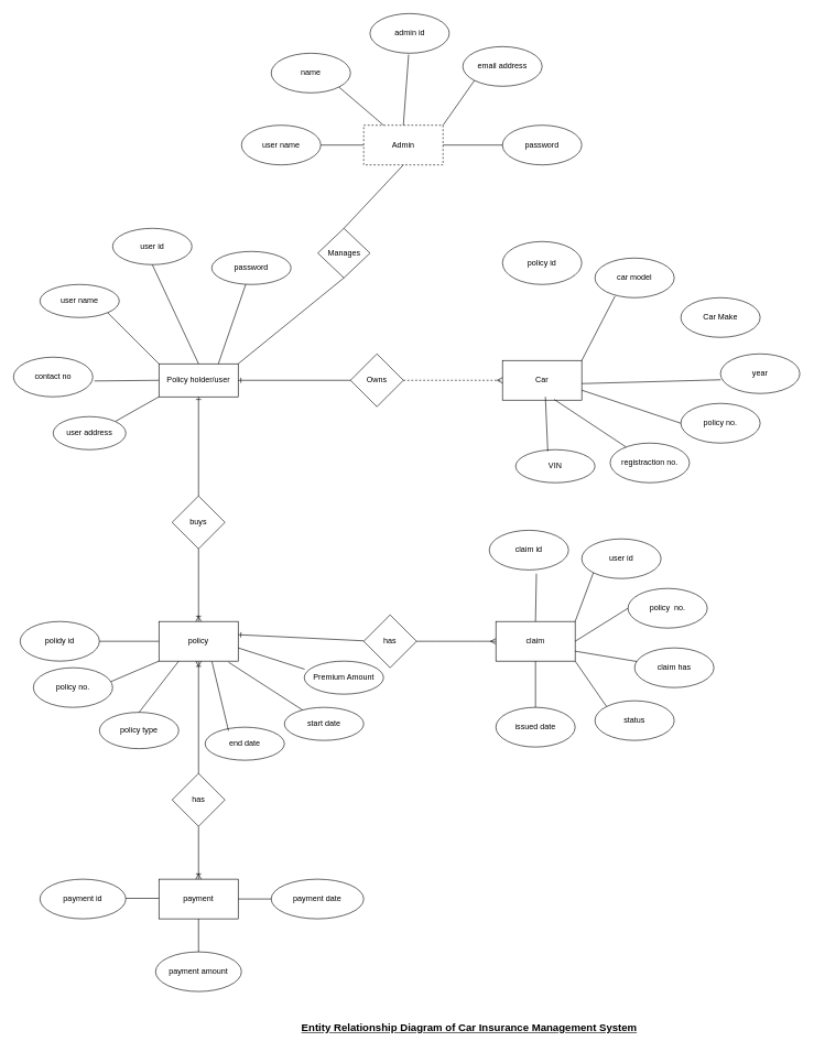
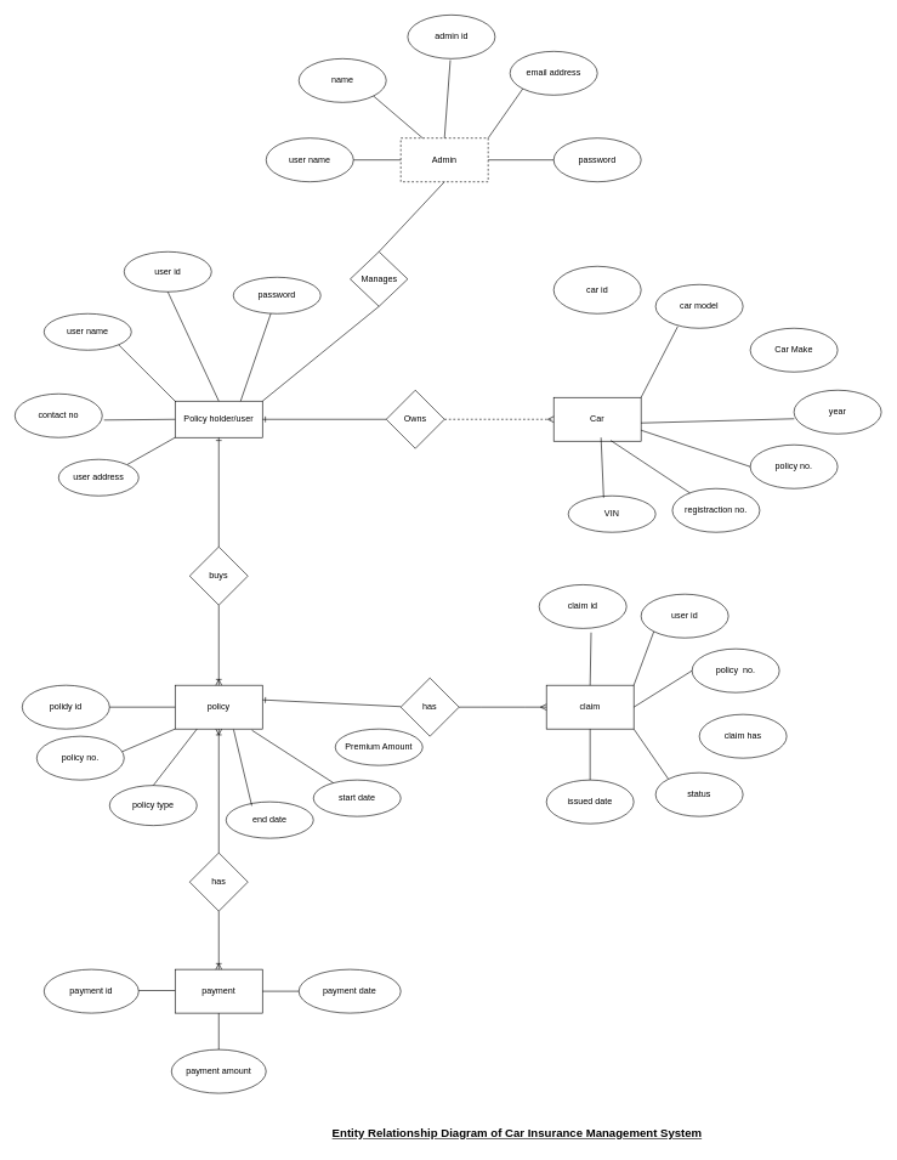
  <mxCell id="0" />
  <mxCell id="1" parent="0" />
  <mxCell id="2" value="Policy holder/user" style="rounded=0;whiteSpace=wrap;html=1;" parent="1" vertex="1"><mxGeometry x="240" y="550" width="120" height="50" as="geometry" /></mxCell>
  <mxCell id="3" value="buys" style="rhombus;whiteSpace=wrap;html=1;rounded=0;" parent="1" vertex="1"><mxGeometry x="260" y="750" width="80" height="80" as="geometry" /></mxCell>
  <mxCell id="4" value="policy" style="whiteSpace=wrap;html=1;rounded=0;" parent="1" vertex="1"><mxGeometry x="240" y="940" width="120" height="60" as="geometry" /></mxCell>
  <mxCell id="5" value="user id" style="ellipse;whiteSpace=wrap;html=1;" parent="1" vertex="1"><mxGeometry x="170" y="345" width="120" height="55" as="geometry" /></mxCell>
  <mxCell id="6" value="password" style="ellipse;whiteSpace=wrap;html=1;" parent="1" vertex="1"><mxGeometry x="320" y="380" width="120" height="50" as="geometry" /></mxCell>
  <mxCell id="7" value="" style="endArrow=none;html=1;rounded=0;entryX=0.5;entryY=1;entryDx=0;entryDy=0;exitX=0.5;exitY=0;exitDx=0;exitDy=0;" parent="1" source="2" target="5" edge="1"><mxGeometry width="50" height="50" relative="1" as="geometry"><mxPoint x="390" y="640" as="sourcePoint" /><mxPoint x="440" y="590" as="targetPoint" /></mxGeometry></mxCell>
  <mxCell id="8" value="contact no" style="ellipse;whiteSpace=wrap;html=1;" parent="1" vertex="1"><mxGeometry x="20" y="540" width="120" height="60" as="geometry" /></mxCell>
  <mxCell id="9" value="user name" style="ellipse;whiteSpace=wrap;html=1;" parent="1" vertex="1"><mxGeometry x="60" y="430" width="120" height="50" as="geometry" /></mxCell>
  <mxCell id="10" value="" style="endArrow=none;html=1;rounded=0;exitX=1.02;exitY=0.6;exitDx=0;exitDy=0;exitPerimeter=0;entryX=0;entryY=0.5;entryDx=0;entryDy=0;" parent="1" source="8" target="2" edge="1"><mxGeometry width="50" height="50" relative="1" as="geometry"><mxPoint x="310" y="650" as="sourcePoint" /><mxPoint x="230" y="575" as="targetPoint" /></mxGeometry></mxCell>
  <mxCell id="11" value="" style="endArrow=none;html=1;rounded=0;entryX=0;entryY=0;entryDx=0;entryDy=0;exitX=1;exitY=1;exitDx=0;exitDy=0;" parent="1" source="9" target="2" edge="1"><mxGeometry width="50" height="50" relative="1" as="geometry"><mxPoint x="310" y="620" as="sourcePoint" /><mxPoint x="360" y="570" as="targetPoint" /></mxGeometry></mxCell>
  <mxCell id="12" value="policy type" style="ellipse;whiteSpace=wrap;html=1;" parent="1" vertex="1"><mxGeometry x="150" y="1077.5" width="120" height="55" as="geometry" /></mxCell>
  <mxCell id="13" value="policy no." style="ellipse;whiteSpace=wrap;html=1;" parent="1" vertex="1"><mxGeometry x="50" y="1010" width="120" height="60" as="geometry" /></mxCell>
  <mxCell id="14" value="polidy id" style="ellipse;whiteSpace=wrap;html=1;" parent="1" vertex="1"><mxGeometry x="30" y="940" width="120" height="60" as="geometry" /></mxCell>
  <mxCell id="15" value="has" style="rhombus;whiteSpace=wrap;html=1;rounded=0;" parent="1" vertex="1"><mxGeometry x="550" y="930" width="80" height="80" as="geometry" /></mxCell>
  <mxCell id="16" value="claim" style="whiteSpace=wrap;html=1;rounded=0;" parent="1" vertex="1"><mxGeometry x="750" y="940" width="120" height="60" as="geometry" /></mxCell>
  <mxCell id="17" value="Owns" style="rhombus;whiteSpace=wrap;html=1;rounded=0;" parent="1" vertex="1"><mxGeometry x="530" y="535" width="80" height="80" as="geometry" /></mxCell>
  <mxCell id="18" value="Car" style="whiteSpace=wrap;html=1;rounded=0;" parent="1" vertex="1"><mxGeometry x="760" y="545" width="120" height="60" as="geometry" /></mxCell>
  <mxCell id="19" value="car model" style="ellipse;whiteSpace=wrap;html=1;" parent="1" vertex="1"><mxGeometry x="900" y="390" width="120" height="60" as="geometry" /></mxCell>
  <mxCell id="20" value="Car Make" style="ellipse;whiteSpace=wrap;html=1;" parent="1" vertex="1"><mxGeometry x="1030" y="450" width="120" height="60" as="geometry" /></mxCell>
- <mxCell id="21" value="policy id" style="ellipse;whiteSpace=wrap;html=1;" parent="1" vertex="1"><mxGeometry x="760" y="365" width="120" height="65" as="geometry" /></mxCell>
+ <mxCell id="21" value="car id" style="ellipse;whiteSpace=wrap;html=1;" parent="1" vertex="1"><mxGeometry x="760" y="365" width="120" height="65" as="geometry" /></mxCell>
  <mxCell id="22" value="" style="endArrow=none;html=1;rounded=0;exitX=1;exitY=0;exitDx=0;exitDy=0;entryX=0.253;entryY=0.961;entryDx=0;entryDy=0;entryPerimeter=0;" parent="1" source="18" target="19" edge="1"><mxGeometry width="50" height="50" relative="1" as="geometry"><mxPoint x="910" y="553.72" as="sourcePoint" /><mxPoint x="930" y="450" as="targetPoint" /></mxGeometry></mxCell>
  <mxCell id="23" value="claim id" style="ellipse;whiteSpace=wrap;html=1;" parent="1" vertex="1"><mxGeometry x="740" y="802" width="120" height="60" as="geometry" /></mxCell>
  <mxCell id="24" value="user id" style="ellipse;whiteSpace=wrap;html=1;" parent="1" vertex="1"><mxGeometry x="880" y="815" width="120" height="60" as="geometry" /></mxCell>
  <mxCell id="25" value="policy&amp;nbsp; no." style="ellipse;whiteSpace=wrap;html=1;" parent="1" vertex="1"><mxGeometry x="950" y="890" width="120" height="60" as="geometry" /></mxCell>
  <mxCell id="26" value="issued date" style="ellipse;whiteSpace=wrap;html=1;" parent="1" vertex="1"><mxGeometry x="750" y="1070" width="120" height="60" as="geometry" /></mxCell>
  <mxCell id="27" value="status" style="ellipse;whiteSpace=wrap;html=1;" parent="1" vertex="1"><mxGeometry x="900" y="1060" width="120" height="60" as="geometry" /></mxCell>
  <mxCell id="28" value="has" style="rhombus;whiteSpace=wrap;html=1;rounded=0;" parent="1" vertex="1"><mxGeometry x="260" y="1170" width="80" height="80" as="geometry" /></mxCell>
  <mxCell id="29" value="payment" style="rounded=0;whiteSpace=wrap;html=1;" parent="1" vertex="1"><mxGeometry x="240" y="1330" width="120" height="60" as="geometry" /></mxCell>
  <mxCell id="30" value="payment date" style="ellipse;whiteSpace=wrap;html=1;" parent="1" vertex="1"><mxGeometry x="410" y="1330" width="140" height="60" as="geometry" /></mxCell>
  <mxCell id="31" value="payment id" style="ellipse;whiteSpace=wrap;html=1;" parent="1" vertex="1"><mxGeometry x="60" y="1330" width="130" height="60" as="geometry" /></mxCell>
  <mxCell id="32" value="payment amount" style="ellipse;whiteSpace=wrap;html=1;" parent="1" vertex="1"><mxGeometry x="235" y="1440" width="130" height="60" as="geometry" /></mxCell>
  <mxCell id="33" value="" style="endArrow=none;html=1;rounded=0;exitX=0.75;exitY=0;exitDx=0;exitDy=0;" parent="1" source="2" target="6" edge="1"><mxGeometry relative="1" as="geometry"><mxPoint x="290" y="538.57" as="sourcePoint" /><mxPoint x="450" y="538.57" as="targetPoint" /></mxGeometry></mxCell>
  <mxCell id="34" style="edgeStyle=orthogonalEdgeStyle;rounded=0;orthogonalLoop=1;jettySize=auto;html=1;exitX=0.5;exitY=1;exitDx=0;exitDy=0;" parent="1" edge="1"><mxGeometry relative="1" as="geometry"><mxPoint x="70" y="615" as="sourcePoint" /><mxPoint x="70" y="615" as="targetPoint" /></mxGeometry></mxCell>
  <mxCell id="35" value="" style="endArrow=none;html=1;rounded=0;entryX=0;entryY=1;entryDx=0;entryDy=0;exitX=1;exitY=0;exitDx=0;exitDy=0;" parent="1" source="36" target="2" edge="1"><mxGeometry relative="1" as="geometry"><mxPoint x="190" y="639.29" as="sourcePoint" /><mxPoint x="350" y="639.29" as="targetPoint" /></mxGeometry></mxCell>
  <mxCell id="36" value="user address" style="ellipse;whiteSpace=wrap;html=1;align=center;" parent="1" vertex="1"><mxGeometry x="80" y="630" width="110" height="50" as="geometry" /></mxCell>
  <mxCell id="37" value="registraction no." style="ellipse;whiteSpace=wrap;html=1;align=center;" parent="1" vertex="1"><mxGeometry x="923" y="670" width="120" height="60" as="geometry" /></mxCell>
  <mxCell id="38" value="" style="endArrow=none;html=1;rounded=0;exitX=0.652;exitY=0.983;exitDx=0;exitDy=0;exitPerimeter=0;" parent="1" source="18" target="37" edge="1"><mxGeometry relative="1" as="geometry"><mxPoint x="800" y="640" as="sourcePoint" /><mxPoint x="960" y="640" as="targetPoint" /></mxGeometry></mxCell>
  <mxCell id="39" value="end date" style="ellipse;whiteSpace=wrap;html=1;align=center;" parent="1" vertex="1"><mxGeometry x="310" y="1100" width="120" height="50" as="geometry" /></mxCell>
  <mxCell id="40" value="start date" style="ellipse;whiteSpace=wrap;html=1;align=center;" parent="1" vertex="1"><mxGeometry x="430" y="1070" width="120" height="50" as="geometry" /></mxCell>
  <mxCell id="41" value="" style="endArrow=none;html=1;rounded=0;entryX=0;entryY=0.5;entryDx=0;entryDy=0;exitX=1;exitY=0.5;exitDx=0;exitDy=0;" parent="1" source="14" target="4" edge="1"><mxGeometry relative="1" as="geometry"><mxPoint x="160" y="978.57" as="sourcePoint" /><mxPoint x="320" y="978.57" as="targetPoint" /></mxGeometry></mxCell>
  <mxCell id="42" value="" style="endArrow=none;html=1;rounded=0;entryX=0;entryY=1;entryDx=0;entryDy=0;exitX=0.979;exitY=0.35;exitDx=0;exitDy=0;exitPerimeter=0;" parent="1" source="13" target="4" edge="1"><mxGeometry relative="1" as="geometry"><mxPoint x="190" y="1029.29" as="sourcePoint" /><mxPoint x="350" y="1029.29" as="targetPoint" /></mxGeometry></mxCell>
  <mxCell id="43" value="" style="endArrow=none;html=1;rounded=0;entryX=0.25;entryY=1;entryDx=0;entryDy=0;exitX=0.5;exitY=0;exitDx=0;exitDy=0;" parent="1" source="12" target="4" edge="1"><mxGeometry relative="1" as="geometry"><mxPoint x="220" y="1070" as="sourcePoint" /><mxPoint x="380" y="1070" as="targetPoint" /></mxGeometry></mxCell>
  <mxCell id="44" value="" style="endArrow=none;html=1;rounded=0;entryX=0.295;entryY=0.109;entryDx=0;entryDy=0;entryPerimeter=0;exitX=0.669;exitY=1.01;exitDx=0;exitDy=0;exitPerimeter=0;" parent="1" source="4" target="39" edge="1"><mxGeometry relative="1" as="geometry"><mxPoint x="310" y="1020" as="sourcePoint" /><mxPoint x="470" y="1020" as="targetPoint" /></mxGeometry></mxCell>
  <mxCell id="45" value="" style="endArrow=none;html=1;rounded=0;exitX=0.879;exitY=1.029;exitDx=0;exitDy=0;exitPerimeter=0;" parent="1" source="4" target="40" edge="1"><mxGeometry relative="1" as="geometry"><mxPoint x="320" y="1000" as="sourcePoint" /><mxPoint x="480" y="1000" as="targetPoint" /></mxGeometry></mxCell>
  <mxCell id="46" value="" style="endArrow=none;html=1;rounded=0;entryX=0.5;entryY=0;entryDx=0;entryDy=0;exitX=0.595;exitY=1.093;exitDx=0;exitDy=0;exitPerimeter=0;" parent="1" source="23" target="16" edge="1"><mxGeometry relative="1" as="geometry"><mxPoint x="600" y="830" as="sourcePoint" /><mxPoint x="760" y="830" as="targetPoint" /></mxGeometry></mxCell>
  <mxCell id="47" value="" style="endArrow=none;html=1;rounded=0;entryX=0;entryY=1;entryDx=0;entryDy=0;exitX=1;exitY=0;exitDx=0;exitDy=0;" parent="1" source="16" target="24" edge="1"><mxGeometry relative="1" as="geometry"><mxPoint x="830" y="930" as="sourcePoint" /><mxPoint x="990" y="930" as="targetPoint" /></mxGeometry></mxCell>
  <mxCell id="48" value="" style="endArrow=none;html=1;rounded=0;exitX=1;exitY=0.5;exitDx=0;exitDy=0;entryX=0;entryY=0.5;entryDx=0;entryDy=0;" parent="1" source="16" target="25" edge="1"><mxGeometry relative="1" as="geometry"><mxPoint x="880" y="979" as="sourcePoint" /><mxPoint x="940" y="979" as="targetPoint" /></mxGeometry></mxCell>
  <mxCell id="49" value="" style="endArrow=none;html=1;rounded=0;entryX=0;entryY=0;entryDx=0;entryDy=0;exitX=1;exitY=1;exitDx=0;exitDy=0;" parent="1" source="16" target="27" edge="1"><mxGeometry relative="1" as="geometry"><mxPoint x="720" y="1020" as="sourcePoint" /><mxPoint x="880" y="1020" as="targetPoint" /></mxGeometry></mxCell>
  <mxCell id="50" value="" style="endArrow=none;html=1;rounded=0;entryX=0.5;entryY=0;entryDx=0;entryDy=0;" parent="1" target="26" edge="1"><mxGeometry relative="1" as="geometry"><mxPoint x="810" y="1000" as="sourcePoint" /><mxPoint x="780" y="1030" as="targetPoint" /></mxGeometry></mxCell>
  <mxCell id="51" value="" style="endArrow=none;html=1;rounded=0;entryX=0;entryY=0.5;entryDx=0;entryDy=0;exitX=1;exitY=0.5;exitDx=0;exitDy=0;exitPerimeter=0;" parent="1" source="29" target="30" edge="1"><mxGeometry relative="1" as="geometry"><mxPoint x="330" y="1330" as="sourcePoint" /><mxPoint x="490" y="1330" as="targetPoint" /></mxGeometry></mxCell>
  <mxCell id="52" value="" style="endArrow=none;html=1;rounded=0;entryX=0.5;entryY=0;entryDx=0;entryDy=0;exitX=0.5;exitY=1;exitDx=0;exitDy=0;" parent="1" source="29" target="32" edge="1"><mxGeometry relative="1" as="geometry"><mxPoint x="240" y="1420" as="sourcePoint" /><mxPoint x="400" y="1420" as="targetPoint" /></mxGeometry></mxCell>
  <mxCell id="53" value="" style="endArrow=none;html=1;rounded=0;" parent="1" edge="1"><mxGeometry relative="1" as="geometry"><mxPoint x="190" y="1359" as="sourcePoint" /><mxPoint x="240" y="1359" as="targetPoint" /></mxGeometry></mxCell>
  <mxCell id="54" value="" style="fontSize=12;html=1;endArrow=ERoneToMany;rounded=0;entryX=0.5;entryY=0;entryDx=0;entryDy=0;" parent="1" source="3" target="4" edge="1"><mxGeometry width="100" height="100" relative="1" as="geometry"><mxPoint x="500" y="715" as="sourcePoint" /><mxPoint x="600" y="615" as="targetPoint" /></mxGeometry></mxCell>
  <mxCell id="55" value="" style="fontSize=12;html=1;endArrow=ERoneToMany;rounded=0;exitX=0.5;exitY=1;exitDx=0;exitDy=0;entryX=0.5;entryY=0;entryDx=0;entryDy=0;" parent="1" source="28" target="29" edge="1"><mxGeometry width="100" height="100" relative="1" as="geometry"><mxPoint x="300" y="1340" as="sourcePoint" /><mxPoint x="300" y="1320" as="targetPoint" /></mxGeometry></mxCell>
  <mxCell id="56" value="" style="fontSize=12;html=1;endArrow=ERoneToMany;rounded=0;entryX=0.5;entryY=1;entryDx=0;entryDy=0;" parent="1" source="28" target="4" edge="1"><mxGeometry width="100" height="100" relative="1" as="geometry"><mxPoint x="280" y="1170" as="sourcePoint" /><mxPoint x="350" y="1020" as="targetPoint" /></mxGeometry></mxCell>
  <mxCell id="57" value="" style="edgeStyle=entityRelationEdgeStyle;fontSize=12;html=1;endArrow=ERmany;rounded=0;exitX=1;exitY=0.5;exitDx=0;exitDy=0;" parent="1" source="15" edge="1"><mxGeometry width="100" height="100" relative="1" as="geometry"><mxPoint x="660" y="1070" as="sourcePoint" /><mxPoint x="750" y="970" as="targetPoint" /></mxGeometry></mxCell>
  <mxCell id="58" value="" style="fontSize=12;html=1;endArrow=ERone;endFill=1;rounded=0;exitX=0;exitY=0.5;exitDx=0;exitDy=0;entryX=1;entryY=0.5;entryDx=0;entryDy=0;" parent="1" source="17" target="2" edge="1"><mxGeometry width="100" height="100" relative="1" as="geometry"><mxPoint x="410" y="645" as="sourcePoint" /><mxPoint x="380" y="566" as="targetPoint" /></mxGeometry></mxCell>
  <mxCell id="59" value="" style="fontSize=12;html=1;endArrow=ERone;endFill=1;rounded=0;exitX=0.5;exitY=0;exitDx=0;exitDy=0;" parent="1" source="3" target="2" edge="1"><mxGeometry width="100" height="100" relative="1" as="geometry"><mxPoint x="280" y="730" as="sourcePoint" /><mxPoint x="330" y="630" as="targetPoint" /></mxGeometry></mxCell>
  <mxCell id="60" value="" style="fontSize=12;html=1;endArrow=ERmany;rounded=0;entryX=0;entryY=0.5;entryDx=0;entryDy=0;exitX=1;exitY=0.5;exitDx=0;exitDy=0;dashed=1;" parent="1" source="17" target="18" edge="1"><mxGeometry width="100" height="100" relative="1" as="geometry"><mxPoint x="650" y="580" as="sourcePoint" /><mxPoint x="750" y="480" as="targetPoint" /></mxGeometry></mxCell>
  <mxCell id="61" value="" style="fontSize=12;html=1;endArrow=ERone;endFill=1;rounded=0;" parent="1" edge="1"><mxGeometry width="100" height="100" relative="1" as="geometry"><mxPoint x="550" y="969.29" as="sourcePoint" /><mxPoint x="360" y="960" as="targetPoint" /></mxGeometry></mxCell>
  <mxCell id="62" value="policy no." style="ellipse;whiteSpace=wrap;html=1;" parent="1" vertex="1"><mxGeometry x="1030" y="610" width="120" height="60" as="geometry" /></mxCell>
  <mxCell id="63" value="" style="endArrow=none;html=1;rounded=0;exitX=1;exitY=0.75;exitDx=0;exitDy=0;entryX=0;entryY=0.5;entryDx=0;entryDy=0;" parent="1" source="18" target="62" edge="1"><mxGeometry width="50" height="50" relative="1" as="geometry"><mxPoint x="940" y="605" as="sourcePoint" /><mxPoint x="990" y="555" as="targetPoint" /></mxGeometry></mxCell>
  <mxCell id="64" value="claim has" style="ellipse;whiteSpace=wrap;html=1;" parent="1" vertex="1"><mxGeometry x="960" y="980" width="120" height="60" as="geometry" /></mxCell>
- <mxCell id="65" value="" style="endArrow=none;html=1;rounded=0;exitX=1;exitY=0.75;exitDx=0;exitDy=0;" parent="1" source="16" target="64" edge="1"><mxGeometry width="50" height="50" relative="1" as="geometry"><mxPoint x="900" y="1010" as="sourcePoint" /><mxPoint x="950" y="960" as="targetPoint" /></mxGeometry></mxCell>
  <mxCell id="66" value="Premium Amount" style="ellipse;whiteSpace=wrap;html=1;" parent="1" vertex="1"><mxGeometry x="460" y="1000" width="120" height="50" as="geometry" /></mxCell>
- <mxCell id="67" value="" style="endArrow=none;html=1;rounded=0;entryX=0.005;entryY=0.245;entryDx=0;entryDy=0;entryPerimeter=0;exitX=1;exitY=0.667;exitDx=0;exitDy=0;exitPerimeter=0;" parent="1" source="4" target="66" edge="1"><mxGeometry width="50" height="50" relative="1" as="geometry"><mxPoint x="370" y="985" as="sourcePoint" /><mxPoint x="405" y="935" as="targetPoint" /></mxGeometry></mxCell>
  <mxCell id="68" value="VIN" style="ellipse;whiteSpace=wrap;html=1;" parent="1" vertex="1"><mxGeometry x="780" y="680" width="120" height="50" as="geometry" /></mxCell>
  <mxCell id="69" value="" style="endArrow=none;html=1;rounded=0;exitX=0.405;exitY=0.052;exitDx=0;exitDy=0;exitPerimeter=0;" parent="1" source="68" edge="1"><mxGeometry width="50" height="50" relative="1" as="geometry"><mxPoint x="775" y="650" as="sourcePoint" /><mxPoint x="825" y="600" as="targetPoint" /></mxGeometry></mxCell>
  <mxCell id="70" value="year" style="ellipse;whiteSpace=wrap;html=1;" parent="1" vertex="1"><mxGeometry x="1090" y="535" width="120" height="60" as="geometry" /></mxCell>
  <mxCell id="71" value="" style="endArrow=none;html=1;rounded=0;entryX=0.003;entryY=0.654;entryDx=0;entryDy=0;entryPerimeter=0;" parent="1" target="70" edge="1"><mxGeometry width="50" height="50" relative="1" as="geometry"><mxPoint x="880" y="580" as="sourcePoint" /><mxPoint x="970" y="535" as="targetPoint" /></mxGeometry></mxCell>
  <mxCell id="72" value="Admin" style="rounded=0;whiteSpace=wrap;html=1;dashed=1;" parent="1" vertex="1"><mxGeometry x="550" y="189" width="120" height="60" as="geometry" /></mxCell>
  <mxCell id="73" value="user name" style="ellipse;whiteSpace=wrap;html=1;" parent="1" vertex="1"><mxGeometry x="365" y="189" width="120" height="60" as="geometry" /></mxCell>
  <mxCell id="74" value="admin id" style="ellipse;whiteSpace=wrap;html=1;" parent="1" vertex="1"><mxGeometry x="559.5" y="20" width="120" height="60" as="geometry" /></mxCell>
  <mxCell id="75" value="password" style="ellipse;whiteSpace=wrap;html=1;" parent="1" vertex="1"><mxGeometry x="760" y="189" width="120" height="60" as="geometry" /></mxCell>
  <mxCell id="76" value="name" style="ellipse;whiteSpace=wrap;html=1;" parent="1" vertex="1"><mxGeometry x="410" y="80" width="120" height="60" as="geometry" /></mxCell>
  <mxCell id="77" value="email address" style="ellipse;whiteSpace=wrap;html=1;" parent="1" vertex="1"><mxGeometry x="700" y="70" width="120" height="60" as="geometry" /></mxCell>
  <mxCell id="78" value="" style="endArrow=none;html=1;rounded=0;entryX=0;entryY=0.5;entryDx=0;entryDy=0;exitX=1;exitY=0.5;exitDx=0;exitDy=0;" parent="1" source="73" target="72" edge="1"><mxGeometry width="50" height="50" relative="1" as="geometry"><mxPoint x="460" y="290" as="sourcePoint" /><mxPoint x="495" y="240" as="targetPoint" /></mxGeometry></mxCell>
  <mxCell id="79" value="" style="endArrow=none;html=1;rounded=0;entryX=0.25;entryY=0;entryDx=0;entryDy=0;exitX=1;exitY=1;exitDx=0;exitDy=0;" parent="1" source="76" target="72" edge="1"><mxGeometry width="50" height="50" relative="1" as="geometry"><mxPoint x="510" y="230" as="sourcePoint" /><mxPoint x="560" y="180" as="targetPoint" /></mxGeometry></mxCell>
  <mxCell id="80" value="" style="endArrow=none;html=1;rounded=0;exitX=0.5;exitY=0;exitDx=0;exitDy=0;" parent="1" source="72" edge="1"><mxGeometry width="50" height="50" relative="1" as="geometry"><mxPoint x="620.68" y="180" as="sourcePoint" /><mxPoint x="618" y="82" as="targetPoint" /></mxGeometry></mxCell>
  <mxCell id="81" value="" style="endArrow=none;html=1;rounded=0;exitX=1;exitY=0;exitDx=0;exitDy=0;entryX=0;entryY=1;entryDx=0;entryDy=0;" parent="1" source="72" target="77" edge="1"><mxGeometry width="50" height="50" relative="1" as="geometry"><mxPoint x="650" y="260" as="sourcePoint" /><mxPoint x="710" y="210" as="targetPoint" /></mxGeometry></mxCell>
  <mxCell id="82" value="" style="endArrow=none;html=1;rounded=0;entryX=0;entryY=0.5;entryDx=0;entryDy=0;exitX=1;exitY=0.5;exitDx=0;exitDy=0;" parent="1" source="72" target="75" edge="1"><mxGeometry width="50" height="50" relative="1" as="geometry"><mxPoint x="640" y="290" as="sourcePoint" /><mxPoint x="680" y="255" as="targetPoint" /></mxGeometry></mxCell>
  <mxCell id="83" value="" style="endArrow=none;html=1;rounded=0;entryX=0.5;entryY=1;entryDx=0;entryDy=0;exitX=0.5;exitY=0;exitDx=0;exitDy=0;" parent="1" source="84" target="72" edge="1"><mxGeometry width="50" height="50" relative="1" as="geometry"><mxPoint x="580" y="420" as="sourcePoint" /><mxPoint x="580" y="320" as="targetPoint" /></mxGeometry></mxCell>
  <mxCell id="84" value="Manages" style="rhombus;whiteSpace=wrap;html=1;direction=east;" parent="1" vertex="1"><mxGeometry x="480.5" y="345" width="79" height="75" as="geometry" /></mxCell>
  <mxCell id="85" value="" style="endArrow=none;html=1;rounded=0;exitX=1;exitY=0;exitDx=0;exitDy=0;entryX=0.5;entryY=1;entryDx=0;entryDy=0;" parent="1" source="2" target="84" edge="1"><mxGeometry width="50" height="50" relative="1" as="geometry"><mxPoint x="490" y="422.5" as="sourcePoint" /><mxPoint x="540" y="372.5" as="targetPoint" /></mxGeometry></mxCell>
  <mxCell id="86" value="&lt;font style=&quot;font-size: 16px;&quot;&gt;&lt;b&gt;&lt;u&gt;Entity Relationship Diagram of Car Insurance Management System&lt;/u&gt;&lt;/b&gt;&lt;/font&gt;" style="text;strokeColor=none;align=center;fillColor=none;html=1;verticalAlign=middle;whiteSpace=wrap;rounded=0;" parent="1" vertex="1"><mxGeometry x="440" y="1540" width="540" height="30" as="geometry" /></mxCell>
